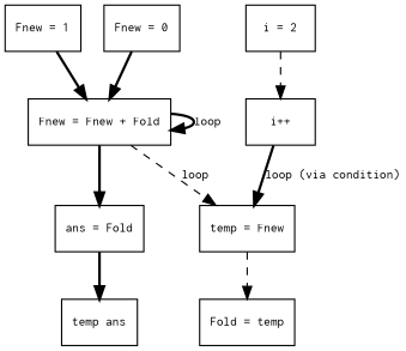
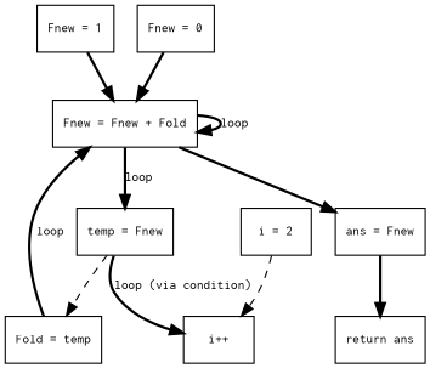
  digraph {
    node [fontname=Courier fontsize=10 shape=box]
    edge [fontname=Courier fontsize=10 style=bold]
    n1 [label="Fnew = 1"]
    n2 [label="Fnew = Fnew + Fold"]
    n3 [label="temp = Fnew"]
    n4 [label="Fold = temp"]
-   n5 [label="ans = Fold"]
+   n5 [label="ans = Fnew"]
    n6 [label="Fnew = 0"]
    n7 [label="i = 2"]
    n8 [label="i++"]
-   n9 [label="temp ans"]
+   n9 [label="return ans"]
    n1 -> n2
    n2 -> n2 [label=loop]
-   n2 -> n3 [label=loop style=dashed]
+   n2 -> n3 [label=loop]
    n2 -> n5
    n3 -> n4 [style=dashed]
+   n4 -> n2 [label=loop]
    n5 -> n9
    n6 -> n2
    n7 -> n8 [style=dashed]
-   n8 -> n3 [label="loop (via condition)"]
+   n3 -> n8 [label="loop (via condition)"]
  }
